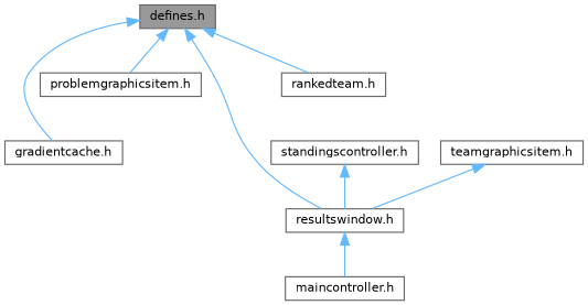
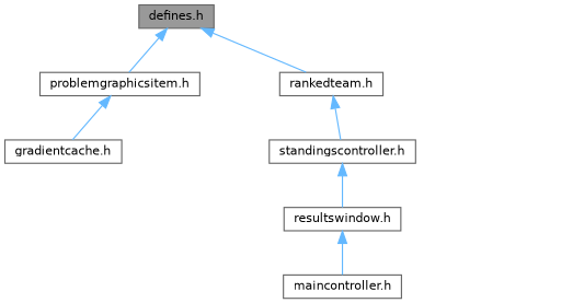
  digraph {
    node [color=grey40 fillcolor=white fontname=Helvetica fontsize=10 shape=box style=filled]
    edge [color=steelblue1 dir=back fontname=Helvetica fontsize=10 labelfontname=Helvetica labelfontsize=10 style=solid]
    n1 [color=gray40 fillcolor=grey60 fontcolor=black height=0.2 label="defines.h" width=0.4]
    n2 [height=0.2 label="gradientcache.h" width=0.4]
    n3 [height=0.2 label="problemgraphicsitem.h" width=0.4]
    n4 [height=0.2 label="resultswindow.h" width=0.4]
    n5 [height=0.2 label="rankedteam.h" width=0.4]
    n6 [height=0.2 label="maincontroller.h" width=0.4]
    n7 [height=0.2 label="standingscontroller.h" width=0.4]
-   n8 [height=0.2 label="teamgraphicsitem.h" width=0.4]
-   n1 -> n2
+   n3 -> n2
    n1 -> n3
-   n1 -> n4
    n1 -> n5
    n4 -> n6
+   n5 -> n7
    n7 -> n4
-   n8 -> n4
  }
